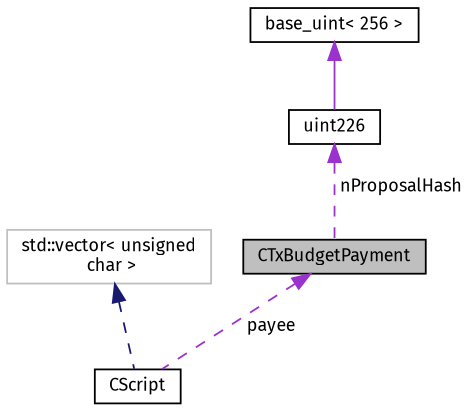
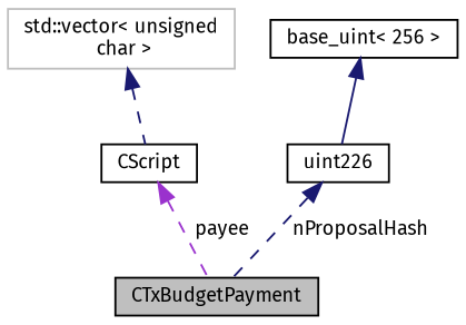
  digraph {
    fontname="Fira Sans"
    node [color=black fillcolor=white fontname="Fira Sans" fontsize=10 shape=record style=filled]
    edge [color=darkorchid3 dir=back fontname="Fira Sans" fontsize=10 labelfontname=Helvetica labelfontsize=10 style=dashed]
    n1 [fillcolor=grey75 fontcolor=black height=0.2 label=CTxBudgetPayment width=0.4]
    n2 [height=0.2 label=CScript width=0.4]
    n3 [color=grey75 height=0.2 label="std::vector\< unsigned\l char \>" width=0.4]
    n4 [height=0.2 label=uint226 width=0.4]
    n5 [height=0.2 label="base_uint\< 256 \>" width=0.4]
-   n1 -> n2 [label=" payee"]
+   n2 -> n1 [label=" payee"]
    n3 -> n2 [color=midnightblue]
-   n4 -> n1 [label=" nProposalHash"]
-   n5 -> n4 [style=solid]
+   n4 -> n1 [color=midnightblue label=" nProposalHash"]
+   n5 -> n4 [color=midnightblue style=solid]
  }
